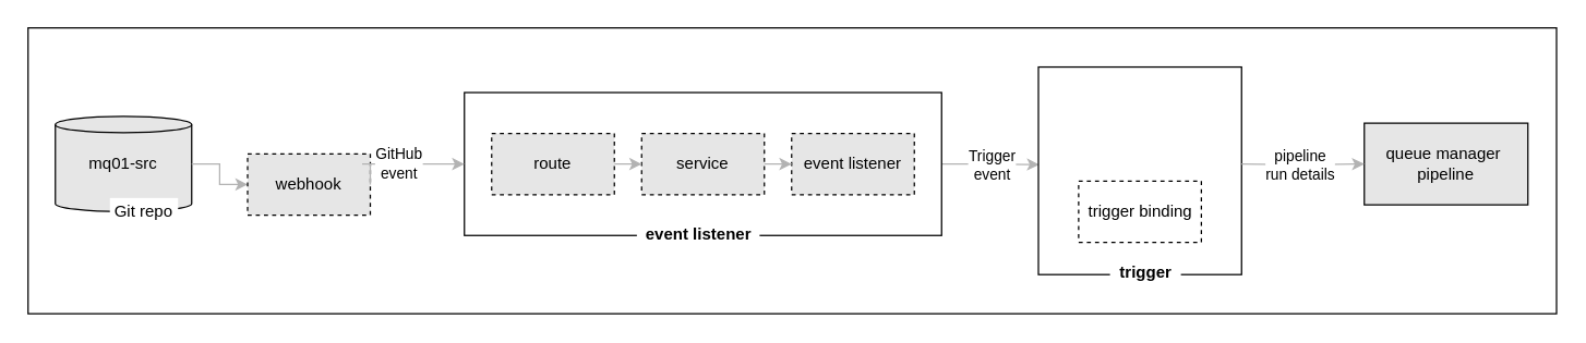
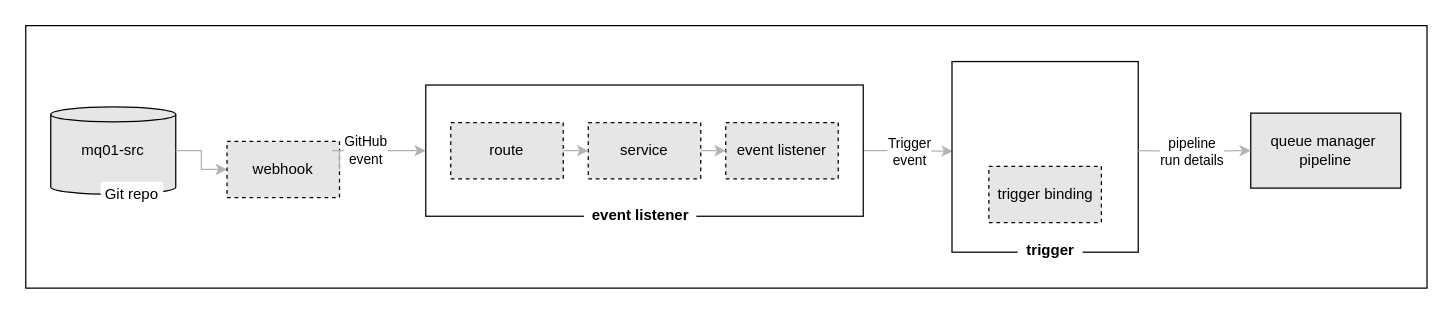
  <mxCell id="0" />
  <mxCell id="1" parent="0" />
  <mxCell id="2" value="" style="rounded=0;whiteSpace=wrap;html=1;strokeWidth=1;fillColor=none;labelBorderColor=none;labelBackgroundColor=#E6E6E6;" parent="1" vertex="1"><mxGeometry x="20" y="20" width="1121" height="210" as="geometry" /></mxCell>
  <mxCell id="3" style="edgeStyle=orthogonalEdgeStyle;rounded=0;orthogonalLoop=1;jettySize=auto;html=1;entryX=0.004;entryY=0.47;entryDx=0;entryDy=0;strokeColor=#B3B3B3;entryPerimeter=0;" parent="1" source="16" target="5" edge="1"><mxGeometry relative="1" as="geometry" /></mxCell>
  <mxCell id="4" value="Trigger &lt;br&gt;event" style="edgeLabel;html=1;align=center;verticalAlign=middle;resizable=0;points=[];" parent="3" vertex="1" connectable="0"><mxGeometry x="0.371" y="1" relative="1" as="geometry"><mxPoint x="-6.19" y="1" as="offset" /></mxGeometry></mxCell>
  <mxCell id="5" value="" style="rounded=0;whiteSpace=wrap;html=1;" parent="1" vertex="1"><mxGeometry x="761" y="48.75" width="149" height="152.5" as="geometry" /></mxCell>
  <mxCell id="6" value="" style="rounded=0;whiteSpace=wrap;html=1;" parent="1" vertex="1"><mxGeometry x="340" y="67.5" width="350" height="105" as="geometry" /></mxCell>
  <mxCell id="7" value="mq01-src" style="shape=cylinder2;whiteSpace=wrap;html=1;boundedLbl=1;backgroundOutline=1;size=6.0;strokeWidth=1;fontSize=12;fontColor=#000000;fillColor=#E6E6E6;" parent="1" vertex="1"><mxGeometry x="40" y="85" width="100" height="70" as="geometry" /></mxCell>
  <mxCell id="8" value="queue manager&amp;nbsp;&lt;br&gt;pipeline" style="rounded=0;whiteSpace=wrap;html=1;strokeWidth=1;fontSize=12;fontColor=#000000;fillColor=#E6E6E6;" parent="1" vertex="1"><mxGeometry x="1000" y="90" width="120" height="60" as="geometry" /></mxCell>
  <mxCell id="9" value="Git repo" style="text;html=1;align=center;verticalAlign=middle;whiteSpace=wrap;rounded=0;fillColor=#ffffff;" parent="1" vertex="1"><mxGeometry x="80" y="145" width="50" height="20" as="geometry" /></mxCell>
  <mxCell id="10" style="edgeStyle=orthogonalEdgeStyle;rounded=0;orthogonalLoop=1;jettySize=auto;html=1;strokeColor=#B3B3B3;entryX=0;entryY=0.5;entryDx=0;entryDy=0;" parent="1" source="7" target="11" edge="1"><mxGeometry relative="1" as="geometry"><mxPoint x="370" y="120" as="targetPoint" /></mxGeometry></mxCell>
  <mxCell id="11" value="webhook" style="rounded=0;whiteSpace=wrap;html=1;fillColor=#E6E6E6;dashed=1;" parent="1" vertex="1"><mxGeometry x="181" y="112.5" width="90" height="45" as="geometry" /></mxCell>
  <mxCell id="12" value="GitHub&lt;br&gt;event" style="edgeStyle=orthogonalEdgeStyle;rounded=0;orthogonalLoop=1;jettySize=auto;html=1;strokeColor=#B3B3B3;entryX=0;entryY=0.5;entryDx=0;entryDy=0;exitX=1;exitY=0.5;exitDx=0;exitDy=0;" parent="1" source="11" target="6" edge="1"><mxGeometry relative="1" as="geometry"><mxPoint as="offset" /><Array as="points"><mxPoint x="265" y="120" /><mxPoint x="265" y="120" /></Array></mxGeometry></mxCell>
  <mxCell id="13" value="route" style="rounded=0;whiteSpace=wrap;html=1;fillColor=#E6E6E6;dashed=1;" parent="1" vertex="1"><mxGeometry x="360" y="97.5" width="90" height="45" as="geometry" /></mxCell>
  <mxCell id="14" value="service" style="rounded=0;whiteSpace=wrap;html=1;fillColor=#E6E6E6;dashed=1;" parent="1" vertex="1"><mxGeometry x="470" y="97.5" width="90" height="45" as="geometry" /></mxCell>
  <mxCell id="15" style="edgeStyle=orthogonalEdgeStyle;rounded=0;orthogonalLoop=1;jettySize=auto;html=1;entryX=0;entryY=0.5;entryDx=0;entryDy=0;strokeColor=#B3B3B3;" parent="1" source="13" target="14" edge="1"><mxGeometry relative="1" as="geometry" /></mxCell>
  <mxCell id="16" value="event listener" style="rounded=0;whiteSpace=wrap;html=1;fillColor=#E6E6E6;dashed=1;" parent="1" vertex="1"><mxGeometry x="580" y="97.5" width="90" height="45" as="geometry" /></mxCell>
  <mxCell id="17" style="edgeStyle=orthogonalEdgeStyle;rounded=0;orthogonalLoop=1;jettySize=auto;html=1;entryX=0;entryY=0.5;entryDx=0;entryDy=0;strokeColor=#B3B3B3;" parent="1" source="14" target="16" edge="1"><mxGeometry relative="1" as="geometry" /></mxCell>
- <mxCell id="18" value="trigger binding" style="rounded=0;whiteSpace=wrap;html=1;fillColor=#ffffff;dashed=1;" parent="1" vertex="1"><mxGeometry x="790.5" y="132.5" width="90" height="45" as="geometry" /></mxCell>
+ <mxCell id="18" value="trigger binding" style="rounded=0;whiteSpace=wrap;html=1;fillColor=#E6E6E6;dashed=1;" parent="1" vertex="1"><mxGeometry x="790.5" y="132.5" width="90" height="45" as="geometry" /></mxCell>
  <mxCell id="19" style="edgeStyle=orthogonalEdgeStyle;rounded=0;orthogonalLoop=1;jettySize=auto;html=1;entryX=0;entryY=0.5;entryDx=0;entryDy=0;strokeColor=#B3B3B3;" parent="1" target="8" edge="1"><mxGeometry relative="1" as="geometry"><mxPoint x="910" y="120" as="sourcePoint" /></mxGeometry></mxCell>
  <mxCell id="20" value="pipeline &lt;br&gt;run details" style="edgeLabel;html=1;align=center;verticalAlign=middle;resizable=0;points=[];" parent="19" vertex="1" connectable="0"><mxGeometry x="-0.222" relative="1" as="geometry"><mxPoint x="7.14" as="offset" /></mxGeometry></mxCell>
  <mxCell id="21" value="&lt;b&gt;&amp;nbsp; event listener&amp;nbsp;&amp;nbsp;&lt;/b&gt;" style="text;html=1;strokeColor=none;fillColor=none;align=center;verticalAlign=middle;whiteSpace=wrap;rounded=0;labelBackgroundColor=#ffffff;" parent="1" vertex="1"><mxGeometry x="462.5" y="161.5" width="97.5" height="20" as="geometry" /></mxCell>
  <mxCell id="22" value="&lt;b&gt;&amp;nbsp; trigger&amp;nbsp;&amp;nbsp;&lt;/b&gt;" style="text;html=1;strokeColor=none;fillColor=none;align=center;verticalAlign=middle;whiteSpace=wrap;rounded=0;labelBackgroundColor=#ffffff;" parent="1" vertex="1"><mxGeometry x="790.5" y="190" width="97.5" height="20" as="geometry" /></mxCell>
